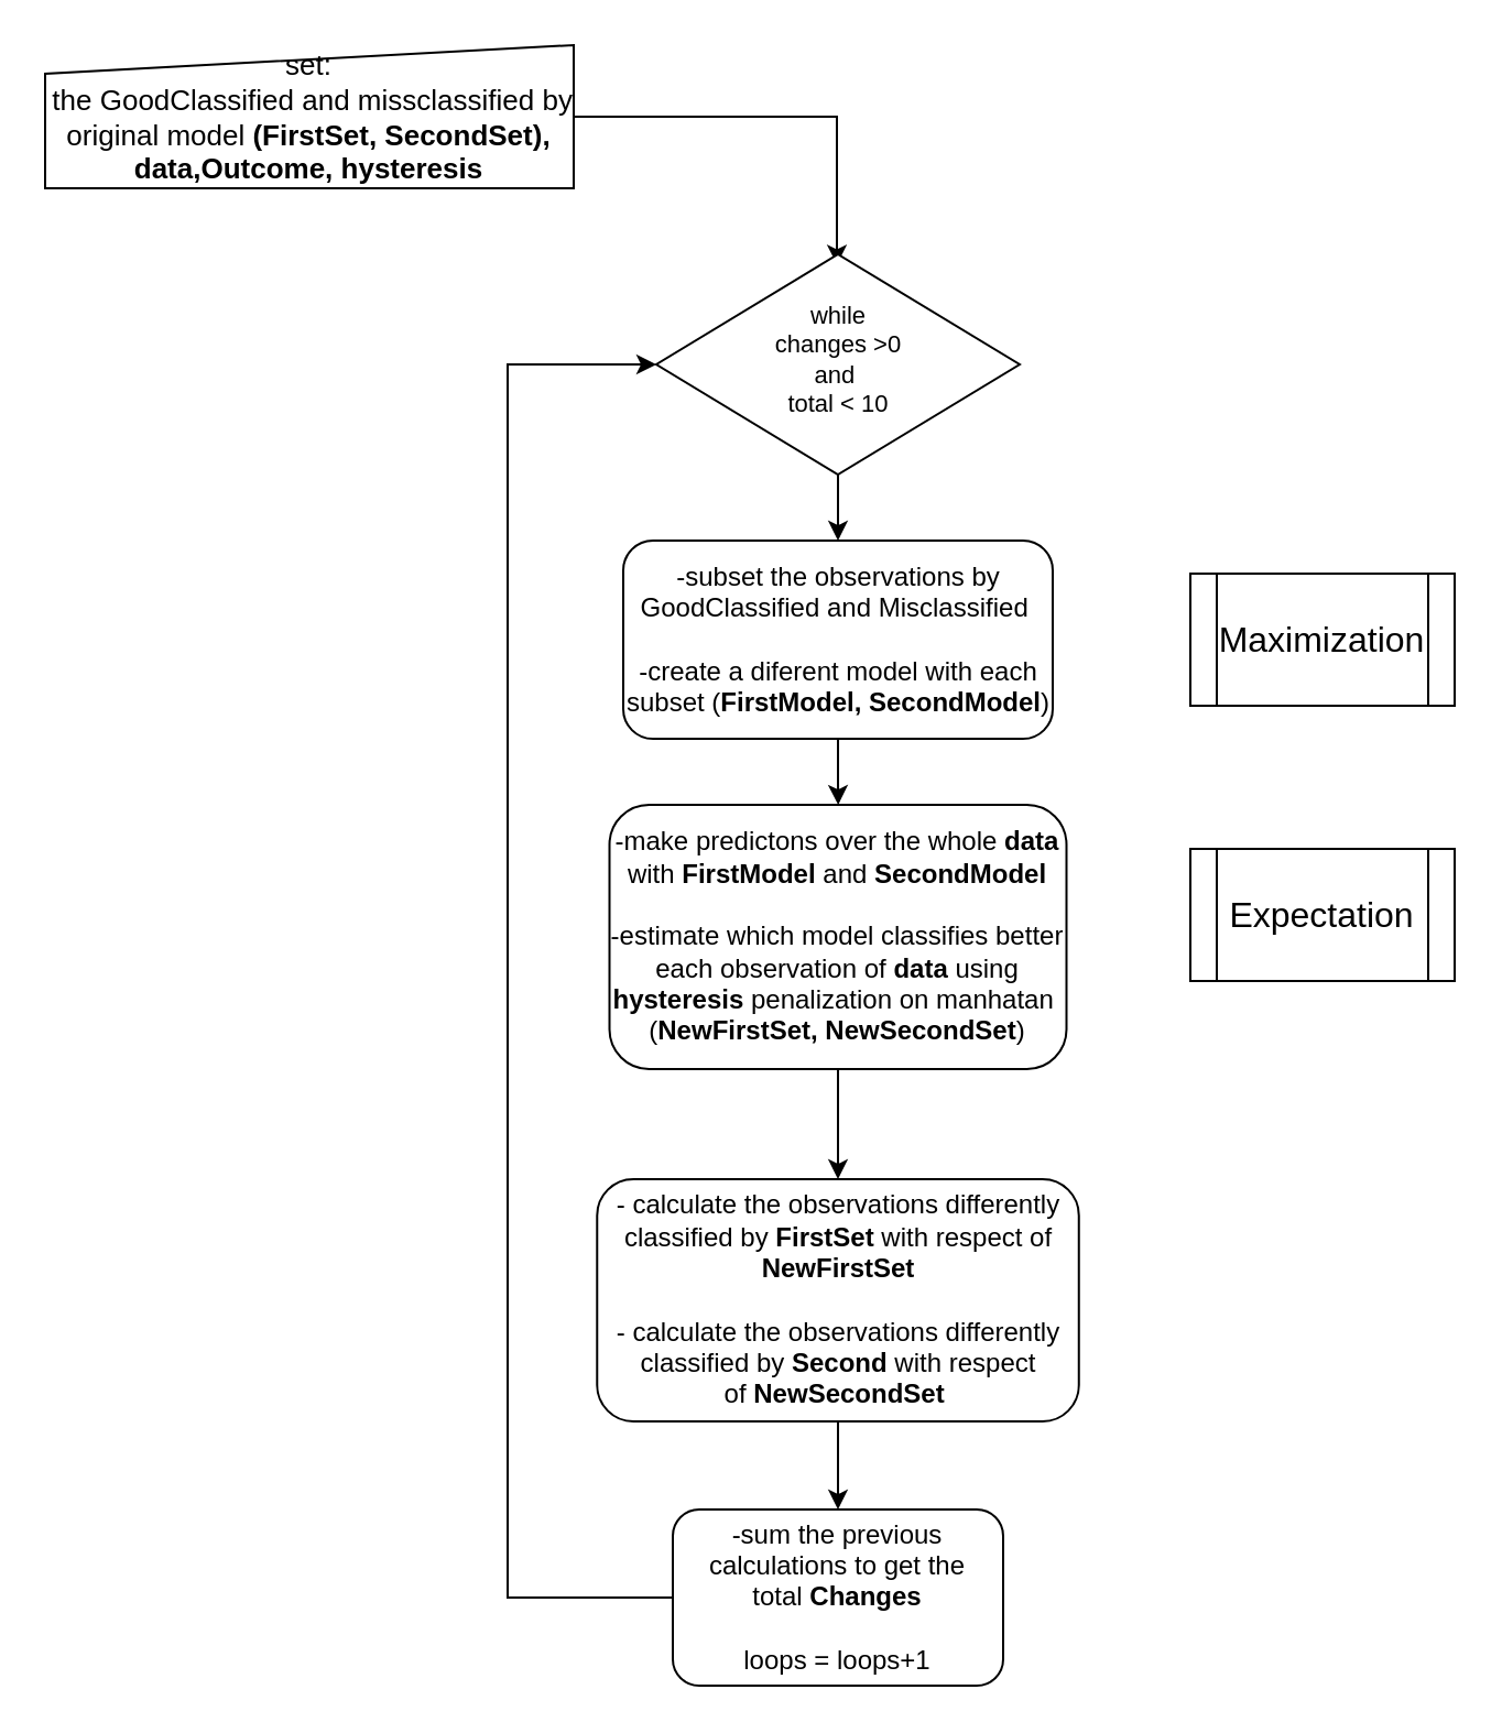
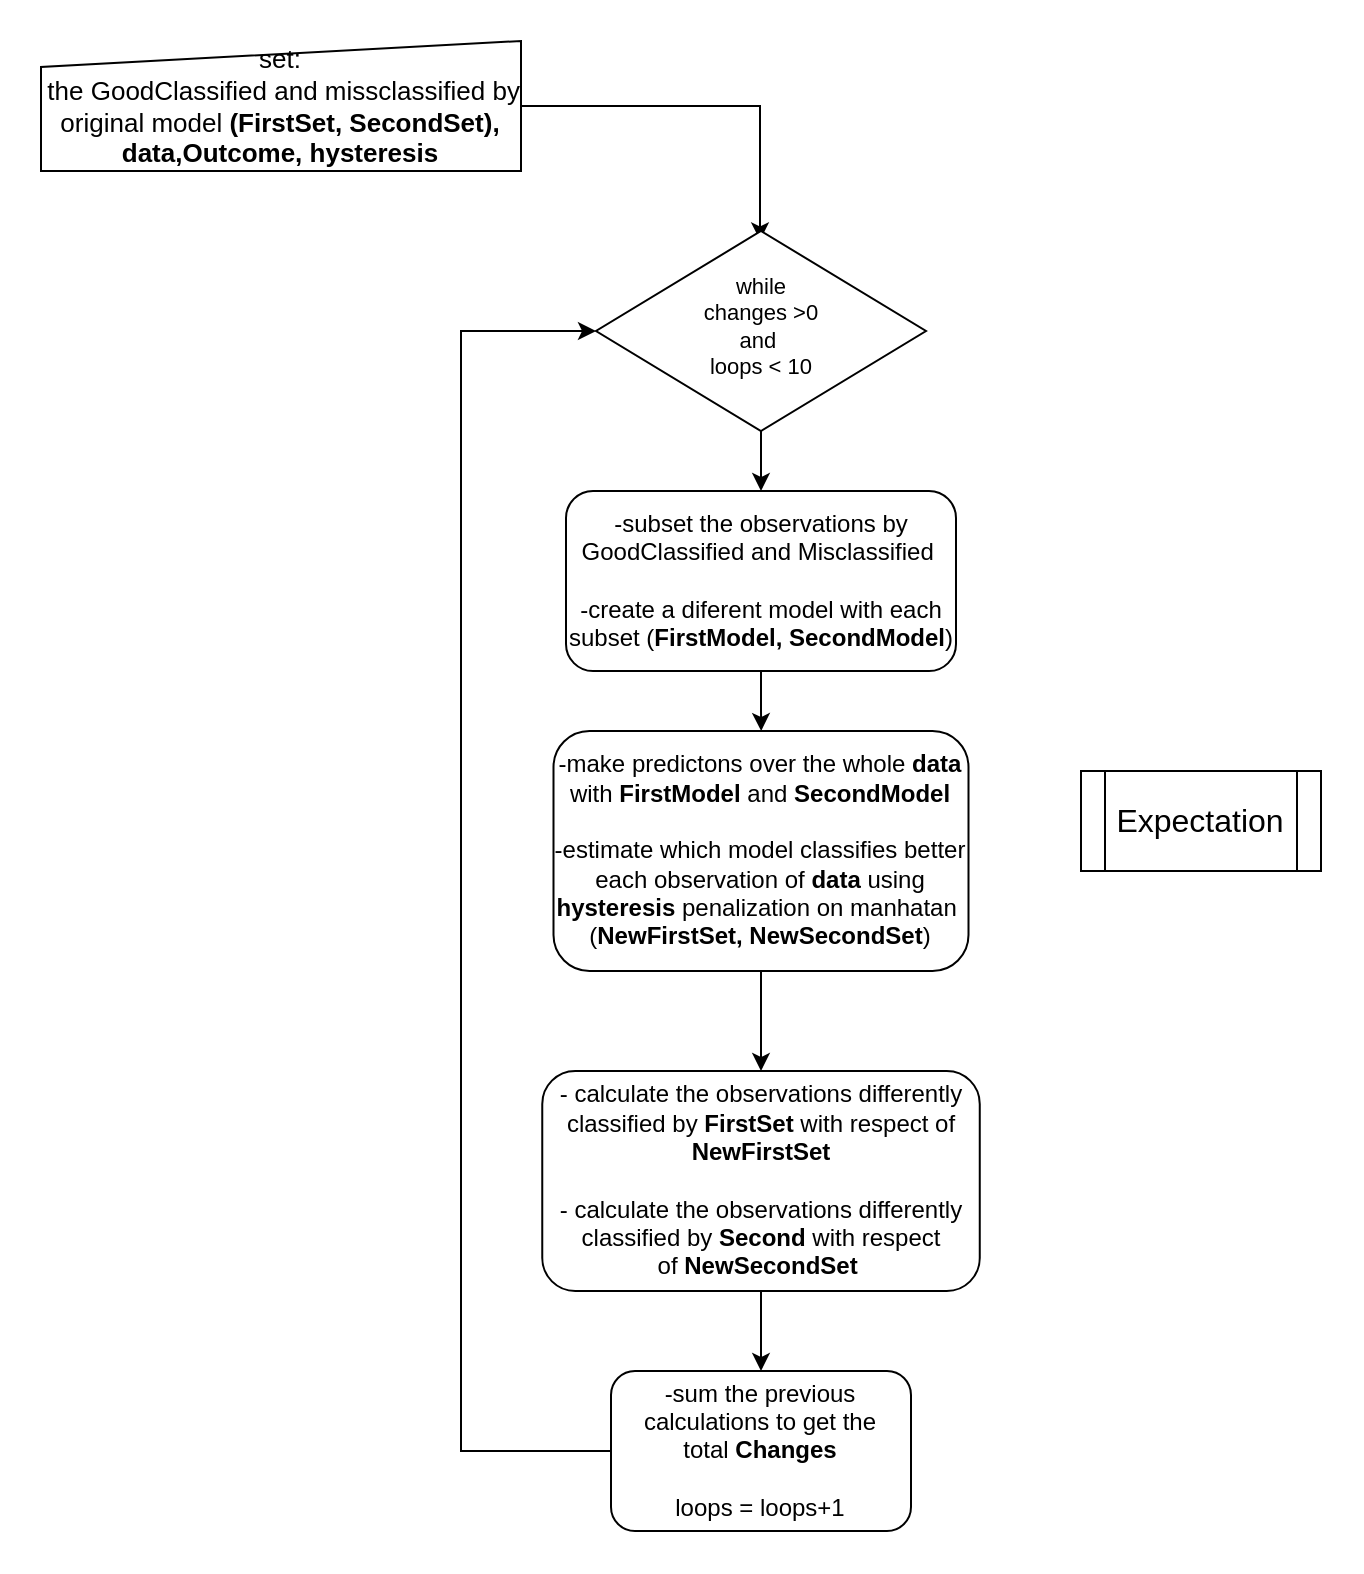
  <mxCell id="0" />
  <mxCell id="1" parent="0" />
  <mxCell id="2" style="edgeStyle=orthogonalEdgeStyle;rounded=0;orthogonalLoop=1;jettySize=auto;html=1;entryX=0.497;entryY=0.047;entryDx=0;entryDy=0;entryPerimeter=0;" edge="1" parent="1" source="3" target="7"><mxGeometry relative="1" as="geometry" /></mxCell>
  <mxCell id="3" value="&lt;font style=&quot;font-size: 13px&quot;&gt;set:&lt;br&gt;&amp;nbsp;&lt;span style=&quot;font-size: 13px&quot;&gt;the GoodClassified and missclassified by original model&lt;/span&gt;&lt;b style=&quot;font-size: 13px&quot;&gt; (FirstSet, SecondSet), data,Outcome, hysteresis&lt;/b&gt;&lt;/font&gt;" style="shape=manualInput;whiteSpace=wrap;html=1;rounded=0;comic=0;spacing=1;size=13;fontSize=13;" vertex="1" parent="1"><mxGeometry x="20" y="20" width="240" height="65" as="geometry" /></mxCell>
  <mxCell id="4" style="edgeStyle=orthogonalEdgeStyle;rounded=0;orthogonalLoop=1;jettySize=auto;html=1;exitX=0.5;exitY=1;exitDx=0;exitDy=0;" edge="1" parent="1" source="5" target="9"><mxGeometry relative="1" as="geometry" /></mxCell>
  <mxCell id="5" value="-subset the observations by GoodClassified and Misclassified&amp;nbsp;&lt;br&gt;&lt;br&gt;-create a diferent model with each subset (&lt;b&gt;FirstModel, SecondModel&lt;/b&gt;)&lt;br&gt;" style="rounded=1;whiteSpace=wrap;html=1;fontSize=12;glass=0;strokeWidth=1;shadow=0;" vertex="1" parent="1"><mxGeometry x="282.5" y="245" width="195" height="90" as="geometry" /></mxCell>
  <mxCell id="6" style="edgeStyle=orthogonalEdgeStyle;rounded=0;orthogonalLoop=1;jettySize=auto;html=1;exitX=0.5;exitY=1;exitDx=0;exitDy=0;" edge="1" parent="1" source="7" target="5"><mxGeometry relative="1" as="geometry" /></mxCell>
- <mxCell id="7" value="while&lt;br&gt;changes &amp;gt;0&lt;br&gt;and&amp;nbsp;&lt;br&gt;total &amp;lt; 10" style="rhombus;whiteSpace=wrap;html=1;shadow=0;fontFamily=Helvetica;fontSize=11;align=center;strokeWidth=1;spacing=6;spacingTop=-4;" vertex="1" parent="1"><mxGeometry x="297.5" y="115" width="165" height="100" as="geometry" /></mxCell>
+ <mxCell id="7" value="while&lt;br&gt;changes &amp;gt;0&lt;br&gt;and&amp;nbsp;&lt;br&gt;loops &amp;lt; 10" style="rhombus;whiteSpace=wrap;html=1;shadow=0;fontFamily=Helvetica;fontSize=11;align=center;strokeWidth=1;spacing=6;spacingTop=-4;" vertex="1" parent="1"><mxGeometry x="297.5" y="115" width="165" height="100" as="geometry" /></mxCell>
  <mxCell id="8" style="edgeStyle=orthogonalEdgeStyle;rounded=0;orthogonalLoop=1;jettySize=auto;html=1;exitX=0.5;exitY=1;exitDx=0;exitDy=0;entryX=0.5;entryY=0;entryDx=0;entryDy=0;" edge="1" parent="1" source="9" target="11"><mxGeometry relative="1" as="geometry" /></mxCell>
  <mxCell id="9" value="-make predictons over the whole &lt;b&gt;data&lt;/b&gt; with&amp;nbsp;&lt;b&gt;FirstModel &lt;/b&gt;and&lt;b&gt; SecondModel&lt;/b&gt;&lt;br&gt;&amp;nbsp;&amp;nbsp;&lt;br&gt;-estimate which model classifies better each observation of &lt;b&gt;data &lt;/b&gt;using &lt;b&gt;hysteresis &lt;/b&gt;penalization on manhatan&amp;nbsp; (&lt;b&gt;NewFirstSet, NewSecondSet&lt;/b&gt;)" style="rounded=1;whiteSpace=wrap;html=1;fontSize=12;glass=0;strokeWidth=1;shadow=0;" vertex="1" parent="1"><mxGeometry x="276.25" y="365" width="207.5" height="120" as="geometry" /></mxCell>
  <mxCell id="10" style="edgeStyle=orthogonalEdgeStyle;rounded=0;orthogonalLoop=1;jettySize=auto;html=1;exitX=0.5;exitY=1;exitDx=0;exitDy=0;" edge="1" parent="1" source="11" target="13"><mxGeometry relative="1" as="geometry" /></mxCell>
  <mxCell id="11" value="- calculate the observations differently classified by &lt;b&gt;FirstSet &lt;/b&gt;with respect of &lt;b&gt;NewFirstSet&lt;br&gt;&lt;/b&gt;&lt;br&gt;- calculate the observations differently classified by &lt;b&gt;Second&amp;nbsp;&lt;/b&gt;with respect of&amp;nbsp;&lt;b&gt;NewSecondSet&lt;/b&gt;&amp;nbsp;" style="rounded=1;whiteSpace=wrap;html=1;fontSize=12;glass=0;strokeWidth=1;shadow=0;" vertex="1" parent="1"><mxGeometry x="270.63" y="535" width="218.75" height="110" as="geometry" /></mxCell>
  <mxCell id="12" style="edgeStyle=orthogonalEdgeStyle;rounded=0;orthogonalLoop=1;jettySize=auto;html=1;exitX=0;exitY=0.5;exitDx=0;exitDy=0;entryX=0;entryY=0.5;entryDx=0;entryDy=0;" edge="1" parent="1" source="13" target="7"><mxGeometry relative="1" as="geometry"><Array as="points"><mxPoint x="230" y="725" /><mxPoint x="230" y="165" /></Array></mxGeometry></mxCell>
  <mxCell id="13" value="-sum the previous calculations to get the total&amp;nbsp;&lt;b&gt;Changes&lt;br&gt;&lt;/b&gt;&lt;br&gt;loops = loops+1" style="rounded=1;whiteSpace=wrap;html=1;fontSize=12;glass=0;strokeWidth=1;shadow=0;" vertex="1" parent="1"><mxGeometry x="305" y="685" width="150" height="80" as="geometry" /></mxCell>
- <mxCell id="14" value="&lt;font style=&quot;font-size: 16px&quot;&gt;Maximization&lt;/font&gt;" style="shape=process;whiteSpace=wrap;html=1;backgroundOutline=1;" vertex="1" parent="1"><mxGeometry x="540" y="260" width="120" height="60" as="geometry" /></mxCell>
- <mxCell id="15" value="&lt;font style=&quot;font-size: 16px&quot;&gt;Expectation&lt;/font&gt;" style="shape=process;whiteSpace=wrap;html=1;backgroundOutline=1;" vertex="1" parent="1"><mxGeometry x="540" y="385" width="120" height="60" as="geometry" /></mxCell>
+ <mxCell id="15" value="&lt;font style=&quot;font-size: 16px&quot;&gt;Expectation&lt;/font&gt;" style="shape=process;whiteSpace=wrap;html=1;backgroundOutline=1;" vertex="1" parent="1"><mxGeometry x="540" y="385" width="120" height="50" as="geometry" /></mxCell>
